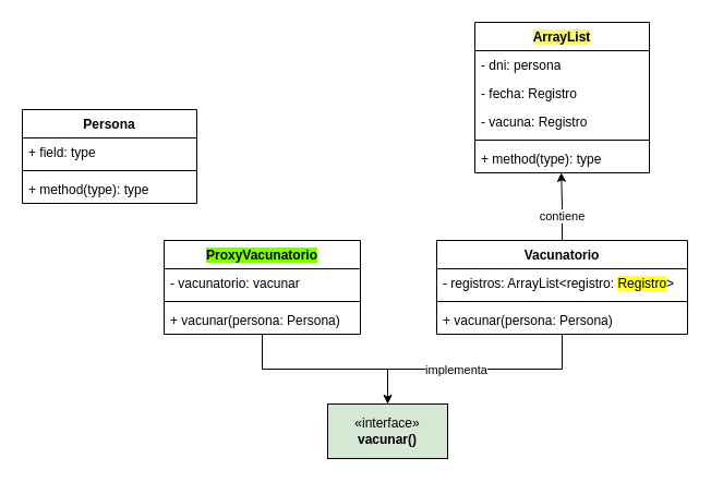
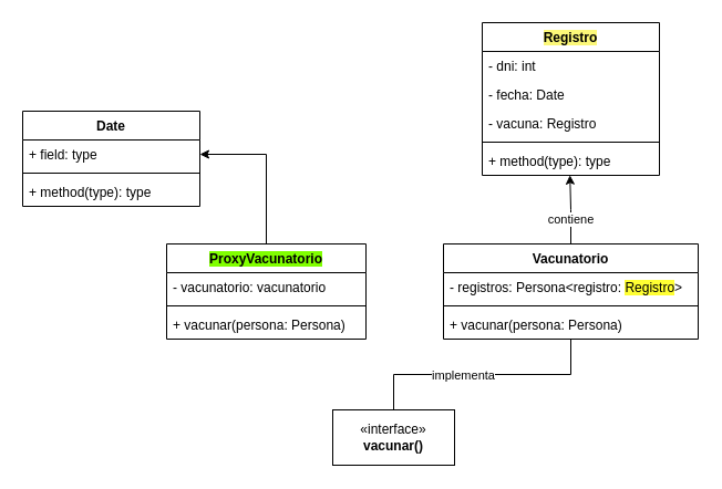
  <mxCell id="0" />
  <mxCell id="1" parent="0" />
- <mxCell id="2" value="Persona" style="swimlane;fontStyle=1;align=center;verticalAlign=top;childLayout=stackLayout;horizontal=1;startSize=26;horizontalStack=0;resizeParent=1;resizeParentMax=0;resizeLast=0;collapsible=1;marginBottom=0;whiteSpace=wrap;html=1;" vertex="1" parent="1"><mxGeometry x="20" y="100" width="160" height="86" as="geometry" /></mxCell>
+ <mxCell id="2" value="Date" style="swimlane;fontStyle=1;align=center;verticalAlign=top;childLayout=stackLayout;horizontal=1;startSize=26;horizontalStack=0;resizeParent=1;resizeParentMax=0;resizeLast=0;collapsible=1;marginBottom=0;whiteSpace=wrap;html=1;" vertex="1" parent="1"><mxGeometry x="20" y="100" width="160" height="86" as="geometry" /></mxCell>
  <mxCell id="3" value="+ field: type" style="text;strokeColor=none;fillColor=none;align=left;verticalAlign=top;spacingLeft=4;spacingRight=4;overflow=hidden;rotatable=0;points=[[0,0.5],[1,0.5]];portConstraint=eastwest;whiteSpace=wrap;html=1;" vertex="1" parent="2"><mxGeometry y="26" width="160" height="26" as="geometry" /></mxCell>
  <mxCell id="4" value="" style="line;strokeWidth=1;fillColor=none;align=left;verticalAlign=middle;spacingTop=-1;spacingLeft=3;spacingRight=3;rotatable=0;labelPosition=right;points=[];portConstraint=eastwest;strokeColor=inherit;" vertex="1" parent="2"><mxGeometry y="52" width="160" height="8" as="geometry" /></mxCell>
  <mxCell id="5" value="+ method(type): type" style="text;strokeColor=none;fillColor=none;align=left;verticalAlign=top;spacingLeft=4;spacingRight=4;overflow=hidden;rotatable=0;points=[[0,0.5],[1,0.5]];portConstraint=eastwest;whiteSpace=wrap;html=1;" vertex="1" parent="2"><mxGeometry y="60" width="160" height="26" as="geometry" /></mxCell>
- <mxCell id="6" value="«interface»&lt;br&gt;&lt;b&gt;vacunar()&lt;/b&gt;" style="html=1;whiteSpace=wrap;fillColor=#d5e8d4;" vertex="1" parent="1"><mxGeometry x="300" y="370" width="110" height="50" as="geometry" /></mxCell>
+ <mxCell id="6" value="«interface»&lt;br&gt;&lt;b&gt;vacunar()&lt;/b&gt;" style="html=1;whiteSpace=wrap;" vertex="1" parent="1"><mxGeometry x="300" y="370" width="110" height="50" as="geometry" /></mxCell>
  <mxCell id="7" style="edgeStyle=orthogonalEdgeStyle;rounded=0;orthogonalLoop=1;jettySize=auto;html=1;entryX=0.495;entryY=0.993;entryDx=0;entryDy=0;entryPerimeter=0;" edge="1" parent="1" source="11" target="25"><mxGeometry relative="1" as="geometry" /></mxCell>
  <mxCell id="8" value="contiene" style="edgeLabel;html=1;align=center;verticalAlign=middle;resizable=0;points=[];" vertex="1" connectable="0" parent="7"><mxGeometry x="-0.285" y="1" relative="1" as="geometry"><mxPoint as="offset" /></mxGeometry></mxCell>
  <mxCell id="9" style="edgeStyle=orthogonalEdgeStyle;rounded=0;orthogonalLoop=1;jettySize=auto;html=1;entryX=0.5;entryY=0;entryDx=0;entryDy=0;endArrow=none;" edge="1" parent="1" source="11" target="6"><mxGeometry relative="1" as="geometry" /></mxCell>
  <mxCell id="10" value="implementa" style="edgeLabel;html=1;align=center;verticalAlign=middle;resizable=0;points=[];" vertex="1" connectable="0" parent="9"><mxGeometry x="0.163" relative="1" as="geometry"><mxPoint as="offset" /></mxGeometry></mxCell>
  <mxCell id="11" value="Vacunatorio" style="swimlane;fontStyle=1;align=center;verticalAlign=top;childLayout=stackLayout;horizontal=1;startSize=26;horizontalStack=0;resizeParent=1;resizeParentMax=0;resizeLast=0;collapsible=1;marginBottom=0;whiteSpace=wrap;html=1;" vertex="1" parent="1"><mxGeometry x="400" y="220" width="230" height="86" as="geometry" /></mxCell>
- <mxCell id="12" value="- registros: ArrayList&amp;lt;registro: &lt;span style=&quot;background-color: rgb(255, 255, 51);&quot;&gt;Registro&lt;/span&gt;&amp;gt;" style="text;strokeColor=none;fillColor=none;align=left;verticalAlign=top;spacingLeft=4;spacingRight=4;overflow=hidden;rotatable=0;points=[[0,0.5],[1,0.5]];portConstraint=eastwest;whiteSpace=wrap;html=1;" vertex="1" parent="11"><mxGeometry y="26" width="230" height="26" as="geometry" /></mxCell>
+ <mxCell id="12" value="- registros: Persona&amp;lt;registro: &lt;span style=&quot;background-color: rgb(255, 255, 51);&quot;&gt;Registro&lt;/span&gt;&amp;gt;" style="text;strokeColor=none;fillColor=none;align=left;verticalAlign=top;spacingLeft=4;spacingRight=4;overflow=hidden;rotatable=0;points=[[0,0.5],[1,0.5]];portConstraint=eastwest;whiteSpace=wrap;html=1;" vertex="1" parent="11"><mxGeometry y="26" width="230" height="26" as="geometry" /></mxCell>
  <mxCell id="13" value="" style="line;strokeWidth=1;fillColor=none;align=left;verticalAlign=middle;spacingTop=-1;spacingLeft=3;spacingRight=3;rotatable=0;labelPosition=right;points=[];portConstraint=eastwest;strokeColor=inherit;" vertex="1" parent="11"><mxGeometry y="52" width="230" height="8" as="geometry" /></mxCell>
  <mxCell id="14" value="+ vacunar(persona: Persona)" style="text;strokeColor=none;fillColor=none;align=left;verticalAlign=top;spacingLeft=4;spacingRight=4;overflow=hidden;rotatable=0;points=[[0,0.5],[1,0.5]];portConstraint=eastwest;whiteSpace=wrap;html=1;" vertex="1" parent="11"><mxGeometry y="60" width="230" height="26" as="geometry" /></mxCell>
- <mxCell id="15" style="edgeStyle=orthogonalEdgeStyle;rounded=0;orthogonalLoop=1;jettySize=auto;html=1;" edge="1" parent="1" source="16" target="6"><mxGeometry relative="1" as="geometry" /></mxCell>
+ <mxCell id="15" style="edgeStyle=orthogonalEdgeStyle;rounded=0;orthogonalLoop=1;jettySize=auto;html=1;entryX=1;entryY=0.5;entryDx=0;entryDy=0;" edge="1" parent="1" source="16" target="3"><mxGeometry relative="1" as="geometry" /></mxCell>
  <mxCell id="16" value="&lt;span style=&quot;background-color: rgb(128, 255, 0);&quot;&gt;ProxyVacunatorio&lt;/span&gt;" style="swimlane;fontStyle=1;align=center;verticalAlign=top;childLayout=stackLayout;horizontal=1;startSize=26;horizontalStack=0;resizeParent=1;resizeParentMax=0;resizeLast=0;collapsible=1;marginBottom=0;whiteSpace=wrap;html=1;" vertex="1" parent="1"><mxGeometry x="150" y="220" width="180" height="86" as="geometry" /></mxCell>
- <mxCell id="17" value="- vacunatorio: vacunar" style="text;strokeColor=none;fillColor=none;align=left;verticalAlign=top;spacingLeft=4;spacingRight=4;overflow=hidden;rotatable=0;points=[[0,0.5],[1,0.5]];portConstraint=eastwest;whiteSpace=wrap;html=1;" vertex="1" parent="16"><mxGeometry y="26" width="180" height="26" as="geometry" /></mxCell>
+ <mxCell id="17" value="- vacunatorio: vacunatorio" style="text;strokeColor=none;fillColor=none;align=left;verticalAlign=top;spacingLeft=4;spacingRight=4;overflow=hidden;rotatable=0;points=[[0,0.5],[1,0.5]];portConstraint=eastwest;whiteSpace=wrap;html=1;" vertex="1" parent="16"><mxGeometry y="26" width="180" height="26" as="geometry" /></mxCell>
  <mxCell id="18" value="" style="line;strokeWidth=1;fillColor=none;align=left;verticalAlign=middle;spacingTop=-1;spacingLeft=3;spacingRight=3;rotatable=0;labelPosition=right;points=[];portConstraint=eastwest;strokeColor=inherit;" vertex="1" parent="16"><mxGeometry y="52" width="180" height="8" as="geometry" /></mxCell>
  <mxCell id="19" value="+ vacunar(persona: Persona)" style="text;strokeColor=none;fillColor=none;align=left;verticalAlign=top;spacingLeft=4;spacingRight=4;overflow=hidden;rotatable=0;points=[[0,0.5],[1,0.5]];portConstraint=eastwest;whiteSpace=wrap;html=1;" vertex="1" parent="16"><mxGeometry y="60" width="180" height="26" as="geometry" /></mxCell>
- <mxCell id="20" value="&lt;span style=&quot;background-color: rgb(252, 248, 121);&quot;&gt;ArrayList&lt;/span&gt;" style="swimlane;fontStyle=1;align=center;verticalAlign=top;childLayout=stackLayout;horizontal=1;startSize=26;horizontalStack=0;resizeParent=1;resizeParentMax=0;resizeLast=0;collapsible=1;marginBottom=0;whiteSpace=wrap;html=1;" vertex="1" parent="1"><mxGeometry x="435" y="20" width="160" height="138" as="geometry" /></mxCell>
- <mxCell id="21" value="- dni: persona" style="text;strokeColor=none;fillColor=none;align=left;verticalAlign=top;spacingLeft=4;spacingRight=4;overflow=hidden;rotatable=0;points=[[0,0.5],[1,0.5]];portConstraint=eastwest;whiteSpace=wrap;html=1;" vertex="1" parent="20"><mxGeometry y="26" width="160" height="26" as="geometry" /></mxCell>
- <mxCell id="22" value="- fecha: Registro" style="text;strokeColor=none;fillColor=none;align=left;verticalAlign=top;spacingLeft=4;spacingRight=4;overflow=hidden;rotatable=0;points=[[0,0.5],[1,0.5]];portConstraint=eastwest;whiteSpace=wrap;html=1;" vertex="1" parent="20"><mxGeometry y="52" width="160" height="26" as="geometry" /></mxCell>
+ <mxCell id="20" value="&lt;span style=&quot;background-color: rgb(252, 248, 121);&quot;&gt;Registro&lt;/span&gt;" style="swimlane;fontStyle=1;align=center;verticalAlign=top;childLayout=stackLayout;horizontal=1;startSize=26;horizontalStack=0;resizeParent=1;resizeParentMax=0;resizeLast=0;collapsible=1;marginBottom=0;whiteSpace=wrap;html=1;" vertex="1" parent="1"><mxGeometry x="435" y="20" width="160" height="138" as="geometry" /></mxCell>
+ <mxCell id="21" value="- dni: int" style="text;strokeColor=none;fillColor=none;align=left;verticalAlign=top;spacingLeft=4;spacingRight=4;overflow=hidden;rotatable=0;points=[[0,0.5],[1,0.5]];portConstraint=eastwest;whiteSpace=wrap;html=1;" vertex="1" parent="20"><mxGeometry y="26" width="160" height="26" as="geometry" /></mxCell>
+ <mxCell id="22" value="- fecha: Date" style="text;strokeColor=none;fillColor=none;align=left;verticalAlign=top;spacingLeft=4;spacingRight=4;overflow=hidden;rotatable=0;points=[[0,0.5],[1,0.5]];portConstraint=eastwest;whiteSpace=wrap;html=1;" vertex="1" parent="20"><mxGeometry y="52" width="160" height="26" as="geometry" /></mxCell>
  <mxCell id="23" value="- vacuna: Registro" style="text;strokeColor=none;fillColor=none;align=left;verticalAlign=top;spacingLeft=4;spacingRight=4;overflow=hidden;rotatable=0;points=[[0,0.5],[1,0.5]];portConstraint=eastwest;whiteSpace=wrap;html=1;" vertex="1" parent="20"><mxGeometry y="78" width="160" height="26" as="geometry" /></mxCell>
  <mxCell id="24" value="" style="line;strokeWidth=1;fillColor=none;align=left;verticalAlign=middle;spacingTop=-1;spacingLeft=3;spacingRight=3;rotatable=0;labelPosition=right;points=[];portConstraint=eastwest;strokeColor=inherit;" vertex="1" parent="20"><mxGeometry y="104" width="160" height="8" as="geometry" /></mxCell>
  <mxCell id="25" value="+ method(type): type" style="text;strokeColor=none;fillColor=none;align=left;verticalAlign=top;spacingLeft=4;spacingRight=4;overflow=hidden;rotatable=0;points=[[0,0.5],[1,0.5]];portConstraint=eastwest;whiteSpace=wrap;html=1;" vertex="1" parent="20"><mxGeometry y="112" width="160" height="26" as="geometry" /></mxCell>
